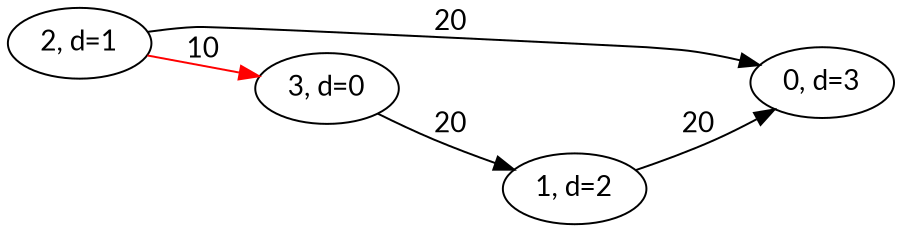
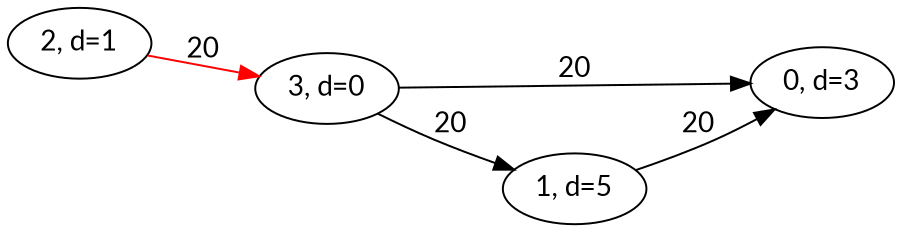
  digraph {
    fontname=Lato
    rankdir=LR
    node [fontname=Lato]
    edge [fontname=Lato]
    n1 [label="0, d=3"]
-   n2 [label="1, d=2"]
+   n2 [label="1, d=5"]
    n3 [label="2, d=1"]
    n4 [label="3, d=0"]
    n2 -> n1 [label=20]
-   n3 -> n4 [color=red label=10]
-   n3 -> n1 [label=20]
+   n3 -> n4 [color=red label=20]
+   n4 -> n1 [label=20]
    n4 -> n2 [label=20]
  }
